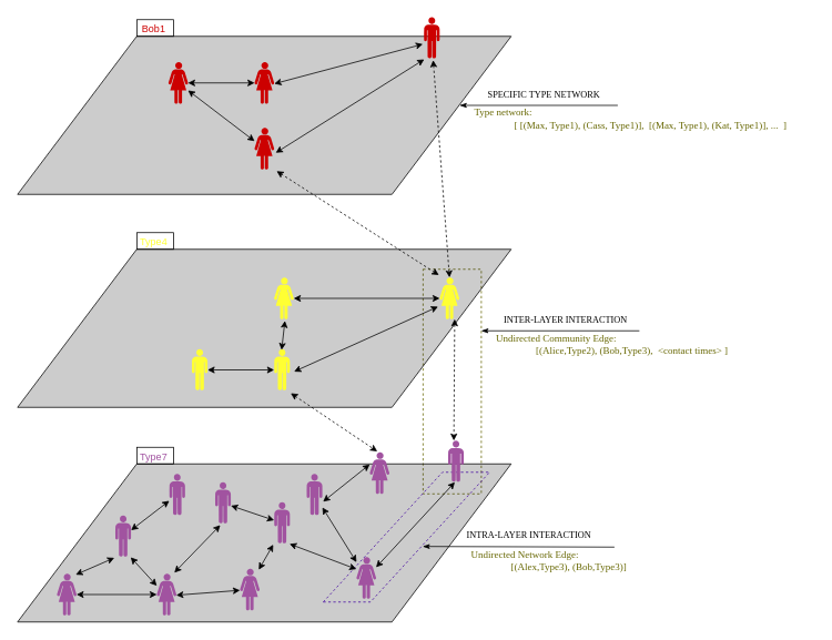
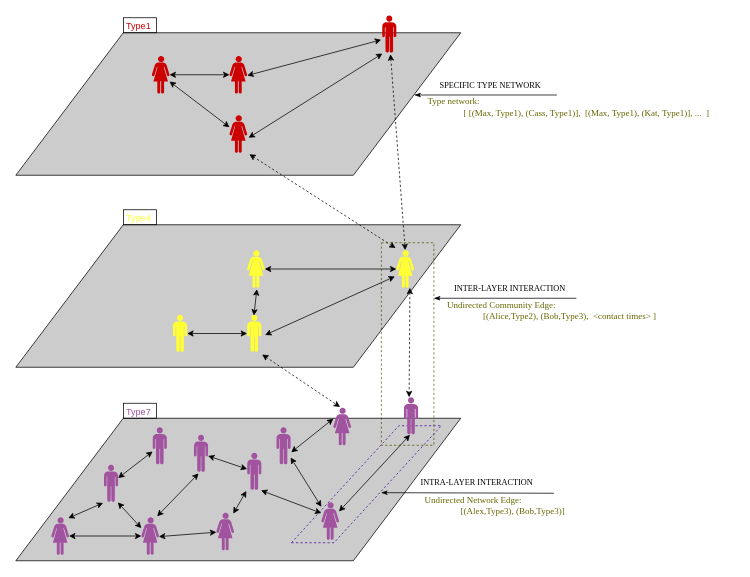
  <mxCell id="0" />
  <mxCell id="1" parent="0" />
  <mxCell id="2" value="" style="rounded=0;whiteSpace=wrap;html=1;fillColor=none;dashed=1;strokeColor=#666600;" parent="1" vertex="1"><mxGeometry x="508" y="323" width="70" height="270" as="geometry" /></mxCell>
  <mxCell id="3" value="" style="shape=parallelogram;perimeter=parallelogramPerimeter;whiteSpace=wrap;html=1;fixedSize=1;size=143.25;fillColor=#000000;fillOpacity=20;" parent="1" vertex="1"><mxGeometry x="20.62" y="557" width="593.25" height="190" as="geometry" /></mxCell>
  <mxCell id="4" value="" style="shape=parallelogram;perimeter=parallelogramPerimeter;whiteSpace=wrap;html=1;fixedSize=1;size=143.25;fillColor=none;fillOpacity=20;dashed=1;strokeColor=#4508A1;" parent="1" vertex="1"><mxGeometry x="388" y="567" width="200" height="156" as="geometry" /></mxCell>
  <mxCell id="5" value="" style="rounded=0;whiteSpace=wrap;html=1;fillColor=none;" parent="1" vertex="1"><mxGeometry x="164" y="23" width="44" height="20" as="geometry" /></mxCell>
  <mxCell id="6" value="" style="shape=parallelogram;perimeter=parallelogramPerimeter;whiteSpace=wrap;html=1;fixedSize=1;size=143.25;fillColor=#000000;fillOpacity=20;" parent="1" vertex="1"><mxGeometry x="20.62" y="299" width="593.25" height="190" as="geometry" /></mxCell>
  <mxCell id="7" value="" style="shape=parallelogram;perimeter=parallelogramPerimeter;whiteSpace=wrap;html=1;fixedSize=1;size=143.25;fillColor=#000000;fillOpacity=20;" parent="1" vertex="1"><mxGeometry x="20.62" y="43" width="593.25" height="190" as="geometry" /></mxCell>
  <mxCell id="8" value="" style="rounded=0;orthogonalLoop=1;jettySize=auto;html=1;startArrow=classic;startFill=1;" parent="1" source="9" target="18" edge="1"><mxGeometry relative="1" as="geometry" /></mxCell>
  <mxCell id="9" value="" style="verticalLabelPosition=bottom;sketch=0;html=1;fillColor=#A153A0;verticalAlign=top;align=center;pointerEvents=1;shape=mxgraph.cisco_safe.design.actor_1;" parent="1" vertex="1"><mxGeometry x="68" y="689" width="23.5" height="50" as="geometry" /></mxCell>
  <mxCell id="10" value="" style="rounded=0;orthogonalLoop=1;jettySize=auto;html=1;startArrow=classic;startFill=1;" parent="1" source="11" target="17" edge="1"><mxGeometry relative="1" as="geometry" /></mxCell>
  <mxCell id="11" value="" style="verticalLabelPosition=bottom;sketch=0;html=1;fillColor=#A153A0;verticalAlign=top;align=center;pointerEvents=1;shape=mxgraph.cisco_safe.design.actor_2;" parent="1" vertex="1"><mxGeometry x="138" y="619" width="19" height="50" as="geometry" /></mxCell>
  <mxCell id="12" value="" style="verticalLabelPosition=bottom;sketch=0;html=1;fillColor=#A153A0;verticalAlign=top;align=center;pointerEvents=1;shape=mxgraph.cisco_safe.design.actor_2;" parent="1" vertex="1"><mxGeometry x="538" y="529" width="19" height="50" as="geometry" /></mxCell>
  <mxCell id="13" value="" style="verticalLabelPosition=bottom;sketch=0;html=1;fillColor=#CC0000;verticalAlign=top;align=center;pointerEvents=1;shape=mxgraph.cisco_safe.design.actor_2;" parent="1" vertex="1"><mxGeometry x="509" y="20" width="19" height="50" as="geometry" /></mxCell>
  <mxCell id="14" value="" style="rounded=0;orthogonalLoop=1;jettySize=auto;html=1;startArrow=classic;startFill=1;" parent="1" source="15" target="40" edge="1"><mxGeometry relative="1" as="geometry" /></mxCell>
  <mxCell id="15" value="" style="verticalLabelPosition=bottom;sketch=0;html=1;fillColor=#FFFF33;verticalAlign=top;align=center;pointerEvents=1;shape=mxgraph.cisco_safe.design.actor_1;" parent="1" vertex="1"><mxGeometry x="528" y="333" width="23.5" height="50" as="geometry" /></mxCell>
  <mxCell id="16" value="" style="endArrow=classic;html=1;rounded=0;exitX=0.959;exitY=0.023;exitDx=0;exitDy=0;exitPerimeter=0;entryX=-0.056;entryY=1.019;entryDx=0;entryDy=0;entryPerimeter=0;startArrow=classic;startFill=1;" parent="1" source="9" target="11" edge="1"><mxGeometry width="50" height="50" relative="1" as="geometry"><mxPoint x="4" y="679" as="sourcePoint" /><mxPoint x="54" y="629" as="targetPoint" /></mxGeometry></mxCell>
  <mxCell id="17" value="" style="verticalLabelPosition=bottom;sketch=0;html=1;fillColor=#A153A0;verticalAlign=top;align=center;pointerEvents=1;shape=mxgraph.cisco_safe.design.actor_2;" parent="1" vertex="1"><mxGeometry x="203" y="569" width="19" height="50" as="geometry" /></mxCell>
  <mxCell id="18" value="" style="verticalLabelPosition=bottom;sketch=0;html=1;fillColor=#A153A0;verticalAlign=top;align=center;pointerEvents=1;shape=mxgraph.cisco_safe.design.actor_1;" parent="1" vertex="1"><mxGeometry x="188" y="689" width="23.5" height="50" as="geometry" /></mxCell>
  <mxCell id="19" value="" style="rounded=0;orthogonalLoop=1;jettySize=auto;html=1;startArrow=classic;startFill=1;exitX=0.977;exitY=1.004;exitDx=0;exitDy=0;exitPerimeter=0;entryX=-0.003;entryY=0.291;entryDx=0;entryDy=0;entryPerimeter=0;" parent="1" source="11" target="18" edge="1"><mxGeometry relative="1" as="geometry"><mxPoint x="88" y="783" as="sourcePoint" /><mxPoint x="211" y="775" as="targetPoint" /></mxGeometry></mxCell>
  <mxCell id="20" value="" style="rounded=0;orthogonalLoop=1;jettySize=auto;html=1;startArrow=classic;startFill=1;entryX=0.993;entryY=0.517;entryDx=0;entryDy=0;entryPerimeter=0;" parent="1" source="21" target="18" edge="1"><mxGeometry relative="1" as="geometry" /></mxCell>
  <mxCell id="21" value="" style="verticalLabelPosition=bottom;sketch=0;html=1;fillColor=#A153A0;verticalAlign=top;align=center;pointerEvents=1;shape=mxgraph.cisco_safe.design.actor_1;" parent="1" vertex="1"><mxGeometry x="288" y="683" width="23.5" height="50" as="geometry" /></mxCell>
  <mxCell id="22" value="" style="rounded=0;orthogonalLoop=1;jettySize=auto;html=1;startArrow=classic;startFill=1;" parent="1" source="23" target="25" edge="1"><mxGeometry relative="1" as="geometry" /></mxCell>
  <mxCell id="23" value="" style="verticalLabelPosition=bottom;sketch=0;html=1;fillColor=#A153A0;verticalAlign=top;align=center;pointerEvents=1;shape=mxgraph.cisco_safe.design.actor_2;" parent="1" vertex="1"><mxGeometry x="329" y="603" width="19" height="50" as="geometry" /></mxCell>
  <mxCell id="24" value="" style="endArrow=classic;html=1;rounded=0;exitX=0.959;exitY=0.023;exitDx=0;exitDy=0;exitPerimeter=0;entryX=-0.056;entryY=1.019;entryDx=0;entryDy=0;entryPerimeter=0;startArrow=classic;startFill=1;" parent="1" source="21" target="23" edge="1"><mxGeometry width="50" height="50" relative="1" as="geometry"><mxPoint x="214" y="639" as="sourcePoint" /><mxPoint x="264" y="589" as="targetPoint" /></mxGeometry></mxCell>
  <mxCell id="25" value="" style="verticalLabelPosition=bottom;sketch=0;html=1;fillColor=#A153A0;verticalAlign=top;align=center;pointerEvents=1;shape=mxgraph.cisco_safe.design.actor_2;" parent="1" vertex="1"><mxGeometry x="258" y="579" width="19" height="50" as="geometry" /></mxCell>
  <mxCell id="26" value="" style="verticalLabelPosition=bottom;sketch=0;html=1;fillColor=#A153A0;verticalAlign=top;align=center;pointerEvents=1;shape=mxgraph.cisco_safe.design.actor_1;" parent="1" vertex="1"><mxGeometry x="428" y="669" width="23.5" height="50" as="geometry" /></mxCell>
  <mxCell id="27" value="" style="rounded=0;orthogonalLoop=1;jettySize=auto;html=1;startArrow=classic;startFill=1;exitX=0.977;exitY=1.004;exitDx=0;exitDy=0;exitPerimeter=0;entryX=-0.003;entryY=0.291;entryDx=0;entryDy=0;entryPerimeter=0;" parent="1" source="23" target="26" edge="1"><mxGeometry relative="1" as="geometry"><mxPoint x="298" y="743" as="sourcePoint" /><mxPoint x="421" y="735" as="targetPoint" /></mxGeometry></mxCell>
  <mxCell id="28" value="" style="rounded=0;orthogonalLoop=1;jettySize=auto;html=1;startArrow=classic;startFill=1;exitX=0.332;exitY=1.031;exitDx=0;exitDy=0;exitPerimeter=0;entryX=0.896;entryY=-0.026;entryDx=0;entryDy=0;entryPerimeter=0;" parent="1" source="25" target="18" edge="1"><mxGeometry relative="1" as="geometry"><mxPoint x="133" y="729" as="sourcePoint" /><mxPoint x="211" y="764" as="targetPoint" /></mxGeometry></mxCell>
  <mxCell id="29" value="" style="rounded=0;orthogonalLoop=1;jettySize=auto;html=1;startArrow=classic;startFill=1;" parent="1" source="30" target="26" edge="1"><mxGeometry relative="1" as="geometry" /></mxCell>
  <mxCell id="30" value="" style="verticalLabelPosition=bottom;sketch=0;html=1;fillColor=#A153A0;verticalAlign=top;align=center;pointerEvents=1;shape=mxgraph.cisco_safe.design.actor_2;" parent="1" vertex="1"><mxGeometry x="368" y="569" width="19" height="50" as="geometry" /></mxCell>
  <mxCell id="31" value="" style="verticalLabelPosition=bottom;sketch=0;html=1;fillColor=#A153A0;verticalAlign=top;align=center;pointerEvents=1;shape=mxgraph.cisco_safe.design.actor_1;" parent="1" vertex="1"><mxGeometry x="444" y="543" width="23.5" height="50" as="geometry" /></mxCell>
  <mxCell id="32" value="" style="rounded=0;orthogonalLoop=1;jettySize=auto;html=1;startArrow=classic;startFill=1;exitX=1.043;exitY=0.668;exitDx=0;exitDy=0;exitPerimeter=0;entryX=-0.003;entryY=0.291;entryDx=0;entryDy=0;entryPerimeter=0;" parent="1" source="30" target="31" edge="1"><mxGeometry relative="1" as="geometry"><mxPoint x="346.37" y="673" as="sourcePoint" /><mxPoint x="469.37" y="665" as="targetPoint" /></mxGeometry></mxCell>
  <mxCell id="33" value="" style="rounded=0;orthogonalLoop=1;jettySize=auto;html=1;startArrow=classic;startFill=1;" parent="1" source="34" target="39" edge="1"><mxGeometry relative="1" as="geometry" /></mxCell>
  <mxCell id="34" value="" style="verticalLabelPosition=bottom;sketch=0;html=1;fillColor=#FFFF33;verticalAlign=top;align=center;pointerEvents=1;shape=mxgraph.cisco_safe.design.actor_2;" parent="1" vertex="1"><mxGeometry x="329" y="419" width="19" height="50" as="geometry" /></mxCell>
  <mxCell id="35" value="" style="rounded=0;orthogonalLoop=1;jettySize=auto;html=1;startArrow=classic;startFill=1;" parent="1" source="36" target="61" edge="1"><mxGeometry relative="1" as="geometry" /></mxCell>
  <mxCell id="36" value="" style="verticalLabelPosition=bottom;sketch=0;html=1;fillColor=#CC0000;verticalAlign=top;align=center;pointerEvents=1;shape=mxgraph.cisco_safe.design.actor_1;" parent="1" vertex="1"><mxGeometry x="305.5" y="74" width="23.5" height="50" as="geometry" /></mxCell>
  <mxCell id="37" value="" style="rounded=0;orthogonalLoop=1;jettySize=auto;html=1;entryX=0.368;entryY=0;entryDx=0;entryDy=0;entryPerimeter=0;startArrow=classic;startFill=1;exitX=0.766;exitY=1;exitDx=0;exitDy=0;exitPerimeter=0;dashed=1;" parent="1" source="15" target="12" edge="1"><mxGeometry relative="1" as="geometry"><mxPoint x="462" y="691" as="sourcePoint" /><mxPoint x="556" y="589" as="targetPoint" /></mxGeometry></mxCell>
  <mxCell id="38" value="" style="rounded=0;orthogonalLoop=1;jettySize=auto;html=1;startArrow=classic;startFill=1;exitX=1.263;exitY=0.54;exitDx=0;exitDy=0;exitPerimeter=0;entryX=-0.085;entryY=0.7;entryDx=0;entryDy=0;entryPerimeter=0;" parent="1" source="34" target="15" edge="1"><mxGeometry relative="1" as="geometry"><mxPoint x="398" y="612" as="sourcePoint" /><mxPoint x="454" y="568" as="targetPoint" /></mxGeometry></mxCell>
  <mxCell id="39" value="" style="verticalLabelPosition=bottom;sketch=0;html=1;fillColor=#FFFF33;verticalAlign=top;align=center;pointerEvents=1;shape=mxgraph.cisco_safe.design.actor_2;" parent="1" vertex="1"><mxGeometry x="230" y="419" width="19" height="50" as="geometry" /></mxCell>
  <mxCell id="40" value="" style="verticalLabelPosition=bottom;sketch=0;html=1;fillColor=#FFFF33;verticalAlign=top;align=center;pointerEvents=1;shape=mxgraph.cisco_safe.design.actor_1;" parent="1" vertex="1"><mxGeometry x="329" y="333" width="23.5" height="50" as="geometry" /></mxCell>
  <mxCell id="41" value="" style="rounded=0;orthogonalLoop=1;jettySize=auto;html=1;startArrow=classic;startFill=1;exitX=0.474;exitY=0.02;exitDx=0;exitDy=0;exitPerimeter=0;entryX=0.553;entryY=1.04;entryDx=0;entryDy=0;entryPerimeter=0;" parent="1" source="34" target="40" edge="1"><mxGeometry relative="1" as="geometry"><mxPoint x="339" y="454" as="sourcePoint" /><mxPoint x="259" y="454" as="targetPoint" /></mxGeometry></mxCell>
  <mxCell id="42" value="" style="rounded=0;orthogonalLoop=1;jettySize=auto;html=1;entryX=0.383;entryY=-0.02;entryDx=0;entryDy=0;entryPerimeter=0;startArrow=classic;startFill=1;exitX=1.053;exitY=1.06;exitDx=0;exitDy=0;exitPerimeter=0;dashed=1;" parent="1" source="34" target="31" edge="1"><mxGeometry relative="1" as="geometry"><mxPoint x="526" y="429" as="sourcePoint" /><mxPoint x="555" y="539" as="targetPoint" /></mxGeometry></mxCell>
  <mxCell id="43" value="" style="endArrow=classicThin;html=1;rounded=0;endFill=1;" parent="1" edge="1"><mxGeometry width="50" height="50" relative="1" as="geometry"><mxPoint x="768" y="397" as="sourcePoint" /><mxPoint x="578" y="397" as="targetPoint" /></mxGeometry></mxCell>
  <mxCell id="44" value="&lt;font face=&quot;Verdana&quot;&gt;INTER-LAYER INTERACTION&lt;/font&gt;" style="edgeLabel;html=1;align=center;verticalAlign=middle;resizable=0;points=[];" parent="43" vertex="1" connectable="0"><mxGeometry x="-0.284" relative="1" as="geometry"><mxPoint x="-22" y="-14" as="offset" /></mxGeometry></mxCell>
  <mxCell id="45" value="&lt;div align=&quot;left&quot;&gt;&lt;font color=&quot;#666600&quot; face=&quot;Times New Roman&quot;&gt;Undirected Community Edge:&amp;nbsp;&lt;/font&gt;&lt;/div&gt;&lt;div align=&quot;left&quot;&gt;&lt;font color=&quot;#666600&quot; face=&quot;Times New Roman&quot;&gt;&lt;span style=&quot;white-space: pre;&quot;&gt;&#09;&lt;span style=&quot;white-space: pre;&quot;&gt;&#09;&lt;/span&gt;&lt;/span&gt;[(Alice,Type2), (Bob,Type3),&amp;nbsp; &amp;lt;contact times&amp;gt; ]&lt;/font&gt;&lt;/div&gt;" style="text;html=1;align=left;verticalAlign=middle;resizable=0;points=[];autosize=1;strokeColor=none;fillColor=none;" parent="1" vertex="1"><mxGeometry x="594" y="393" width="310" height="40" as="geometry" /></mxCell>
- <mxCell id="46" value="&lt;font color=&quot;#cc0000&quot;&gt;Bob1&lt;/font&gt;" style="text;html=1;align=center;verticalAlign=middle;resizable=0;points=[];autosize=1;strokeColor=none;fillColor=none;" parent="1" vertex="1"><mxGeometry x="154" y="20" width="60" height="30" as="geometry" /></mxCell>
+ <mxCell id="46" value="&lt;font color=&quot;#cc0000&quot;&gt;Type1&lt;/font&gt;" style="text;html=1;align=center;verticalAlign=middle;resizable=0;points=[];autosize=1;strokeColor=none;fillColor=none;" parent="1" vertex="1"><mxGeometry x="154" y="20" width="60" height="30" as="geometry" /></mxCell>
  <mxCell id="47" value="" style="rounded=0;whiteSpace=wrap;html=1;fillColor=none;" parent="1" vertex="1"><mxGeometry x="164" y="279" width="44" height="20" as="geometry" /></mxCell>
  <mxCell id="48" value="&lt;font color=&quot;#ffff33&quot;&gt;Type4&lt;/font&gt;" style="text;html=1;align=center;verticalAlign=middle;resizable=0;points=[];autosize=1;strokeColor=none;fillColor=none;" parent="1" vertex="1"><mxGeometry x="154" y="276" width="60" height="30" as="geometry" /></mxCell>
  <mxCell id="49" value="" style="rounded=0;whiteSpace=wrap;html=1;fillColor=none;" parent="1" vertex="1"><mxGeometry x="164" y="537" width="44" height="20" as="geometry" /></mxCell>
  <mxCell id="50" value="&lt;font color=&quot;#a153a0&quot;&gt;Type7&lt;/font&gt;" style="text;html=1;align=center;verticalAlign=middle;resizable=0;points=[];autosize=1;strokeColor=none;fillColor=none;" parent="1" vertex="1"><mxGeometry x="154" y="534" width="60" height="30" as="geometry" /></mxCell>
  <mxCell id="51" value="" style="rounded=0;orthogonalLoop=1;jettySize=auto;html=1;entryX=0.431;entryY=1;entryDx=0;entryDy=0;entryPerimeter=0;startArrow=classic;startFill=1;" parent="1" source="26" target="12" edge="1"><mxGeometry relative="1" as="geometry" /></mxCell>
  <mxCell id="52" value="" style="endArrow=classicThin;html=1;rounded=0;endFill=1;entryX=0.598;entryY=0.572;entryDx=0;entryDy=0;entryPerimeter=0;" parent="1" target="4" edge="1"><mxGeometry width="50" height="50" relative="1" as="geometry"><mxPoint x="738" y="657" as="sourcePoint" /><mxPoint x="548" y="657" as="targetPoint" /></mxGeometry></mxCell>
  <mxCell id="53" value="&lt;font face=&quot;Verdana&quot;&gt;INTRA-LAYER INTERACTION&lt;/font&gt;" style="edgeLabel;html=1;align=center;verticalAlign=middle;resizable=0;points=[];" parent="52" vertex="1" connectable="0"><mxGeometry x="-0.284" relative="1" as="geometry"><mxPoint x="-22" y="-14" as="offset" /></mxGeometry></mxCell>
  <mxCell id="54" value="&lt;div align=&quot;left&quot;&gt;&lt;font color=&quot;#666600&quot; face=&quot;Times New Roman&quot;&gt;Undirected Network Edge:&amp;nbsp;&lt;/font&gt;&lt;/div&gt;&lt;div align=&quot;left&quot;&gt;&lt;font color=&quot;#666600&quot; face=&quot;Times New Roman&quot;&gt;&lt;span style=&quot;white-space: pre;&quot;&gt;&#09;&lt;span style=&quot;white-space: pre;&quot;&gt;&#09;&lt;/span&gt;&lt;/span&gt;[(Alex,Type3), (Bob,Type3)]&lt;/font&gt;&lt;/div&gt;" style="text;html=1;align=left;verticalAlign=middle;resizable=0;points=[];autosize=1;strokeColor=none;fillColor=none;" parent="1" vertex="1"><mxGeometry x="564" y="653" width="220" height="40" as="geometry" /></mxCell>
  <mxCell id="55" value="" style="endArrow=classicThin;html=1;rounded=0;endFill=1;" parent="1" edge="1"><mxGeometry width="50" height="50" relative="1" as="geometry"><mxPoint x="742" y="126" as="sourcePoint" /><mxPoint x="552" y="126" as="targetPoint" /></mxGeometry></mxCell>
  <mxCell id="56" value="&lt;font face=&quot;Verdana&quot;&gt;SPECIFIC TYPE NETWORK&lt;/font&gt;" style="edgeLabel;html=1;align=center;verticalAlign=middle;resizable=0;points=[];" parent="55" vertex="1" connectable="0"><mxGeometry x="-0.284" relative="1" as="geometry"><mxPoint x="-22" y="-14" as="offset" /></mxGeometry></mxCell>
  <mxCell id="57" value="&lt;div align=&quot;left&quot;&gt;&lt;font color=&quot;#666600&quot; face=&quot;Times New Roman&quot;&gt;Type network:&amp;nbsp;&lt;/font&gt;&lt;/div&gt;&lt;div align=&quot;left&quot;&gt;&lt;font color=&quot;#666600&quot; face=&quot;Times New Roman&quot;&gt;&lt;span style=&quot;white-space: pre;&quot;&gt;&#09;&lt;span style=&quot;white-space: pre;&quot;&gt;&#09;&lt;/span&gt;&lt;/span&gt;[ [(Max, Type1), (Cass, Type1)],&amp;nbsp;&lt;/font&gt;&lt;font color=&quot;#666600&quot; face=&quot;Times New Roman&quot;&gt; [(Max, Type1), (Kat, Type1)],&lt;/font&gt;&lt;font color=&quot;#666600&quot; face=&quot;Times New Roman&quot;&gt; ...&amp;nbsp; ]&lt;/font&gt;&lt;/div&gt;" style="text;html=1;align=left;verticalAlign=middle;resizable=0;points=[];autosize=1;strokeColor=none;fillColor=none;" parent="1" vertex="1"><mxGeometry x="568" y="122" width="410" height="40" as="geometry" /></mxCell>
  <mxCell id="58" value="" style="rounded=0;orthogonalLoop=1;jettySize=auto;html=1;entryX=0.587;entryY=1.034;entryDx=0;entryDy=0;entryPerimeter=0;startArrow=classic;startFill=1;exitX=0.501;exitY=-0.003;exitDx=0;exitDy=0;exitPerimeter=0;dashed=1;" parent="1" source="15" target="13" edge="1"><mxGeometry relative="1" as="geometry"><mxPoint x="556" y="393" as="sourcePoint" /><mxPoint x="555" y="539" as="targetPoint" /></mxGeometry></mxCell>
  <mxCell id="59" value="" style="rounded=0;orthogonalLoop=1;jettySize=auto;html=1;startArrow=classic;startFill=1;entryX=1.009;entryY=0.52;entryDx=0;entryDy=0;entryPerimeter=0;exitX=-0.069;exitY=0.649;exitDx=0;exitDy=0;exitPerimeter=0;" parent="1" source="13" target="36" edge="1"><mxGeometry relative="1" as="geometry"><mxPoint x="538" y="368" as="sourcePoint" /><mxPoint x="363" y="368" as="targetPoint" /></mxGeometry></mxCell>
  <mxCell id="60" value="" style="rounded=0;orthogonalLoop=1;jettySize=auto;html=1;startArrow=classic;startFill=1;" parent="1" source="61" target="62" edge="1"><mxGeometry relative="1" as="geometry" /></mxCell>
  <mxCell id="61" value="" style="verticalLabelPosition=bottom;sketch=0;html=1;fillColor=#CC0000;verticalAlign=top;align=center;pointerEvents=1;shape=mxgraph.cisco_safe.design.actor_1;" parent="1" vertex="1"><mxGeometry x="202" y="74" width="23.5" height="50" as="geometry" /></mxCell>
  <mxCell id="62" value="" style="verticalLabelPosition=bottom;sketch=0;html=1;fillColor=#CC0000;verticalAlign=top;align=center;pointerEvents=1;shape=mxgraph.cisco_safe.design.actor_1;" parent="1" vertex="1"><mxGeometry x="305.5" y="153" width="23.5" height="50" as="geometry" /></mxCell>
  <mxCell id="63" value="" style="rounded=0;orthogonalLoop=1;jettySize=auto;html=1;startArrow=classic;startFill=1;entryX=1.083;entryY=0.601;entryDx=0;entryDy=0;entryPerimeter=0;exitX=0.022;exitY=1.014;exitDx=0;exitDy=0;exitPerimeter=0;" parent="1" source="13" target="62" edge="1"><mxGeometry relative="1" as="geometry"><mxPoint x="235" y="118" as="sourcePoint" /><mxPoint x="316" y="179" as="targetPoint" /></mxGeometry></mxCell>
  <mxCell id="64" value="" style="rounded=0;orthogonalLoop=1;jettySize=auto;html=1;entryX=1.128;entryY=1.04;entryDx=0;entryDy=0;entryPerimeter=0;startArrow=classic;startFill=1;exitX=-0.043;exitY=-0.06;exitDx=0;exitDy=0;exitPerimeter=0;dashed=1;" edge="1" parent="1" source="15" target="62"><mxGeometry relative="1" as="geometry"><mxPoint x="550" y="343" as="sourcePoint" /><mxPoint x="530" y="82" as="targetPoint" /></mxGeometry></mxCell>
